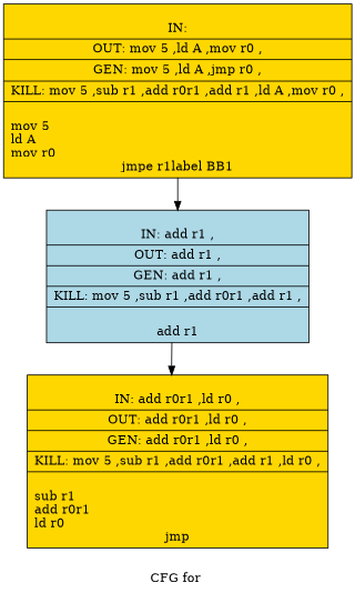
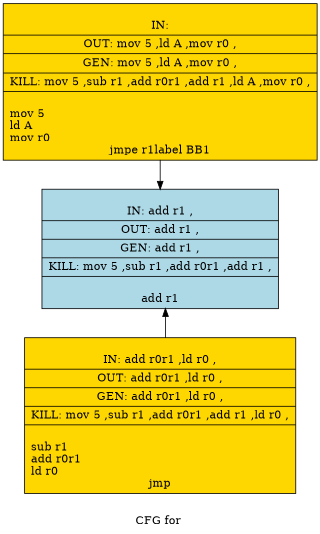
  digraph {
    label="CFG for "
    node [fillcolor=gold shape=record style=filled]
-   n1 [label="{\lIN: |{OUT: mov 5 ,ld A ,mov r0 ,}|{GEN: mov 5 ,ld A ,jmp r0 ,}|{KILL: mov 5 ,sub r1 ,add r0r1 ,add r1 ,ld A ,mov r0 ,}|{\lmov 5\lld A\lmov r0\ljmpe r1label BB1}}"]
+   n1 [label="{\lIN: |{OUT: mov 5 ,ld A ,mov r0 ,}|{GEN: mov 5 ,ld A ,mov r0 ,}|{KILL: mov 5 ,sub r1 ,add r0r1 ,add r1 ,ld A ,mov r0 ,}|{\lmov 5\lld A\lmov r0\ljmpe r1label BB1}}"]
    n2 [fillcolor=lightblue label="{\lIN: add r1 ,|{OUT: add r1 ,}|{GEN: add r1 ,}|{KILL: mov 5 ,sub r1 ,add r0r1 ,add r1 ,}|{\ladd r1}}"]
    n3 [label="{\lIN: add r0r1 ,ld r0 ,|{OUT: add r0r1 ,ld r0 ,}|{GEN: add r0r1 ,ld r0 ,}|{KILL: mov 5 ,sub r1 ,add r0r1 ,add r1 ,ld r0 ,}|{\lsub r1\ladd r0r1\lld r0\ljmp }}"]
    n1 -> n2
-   n2 -> n3
+   n3 -> n2
  }
